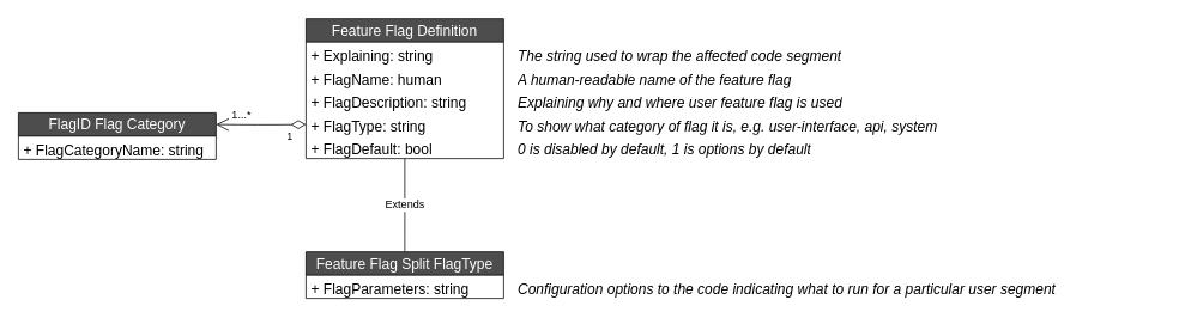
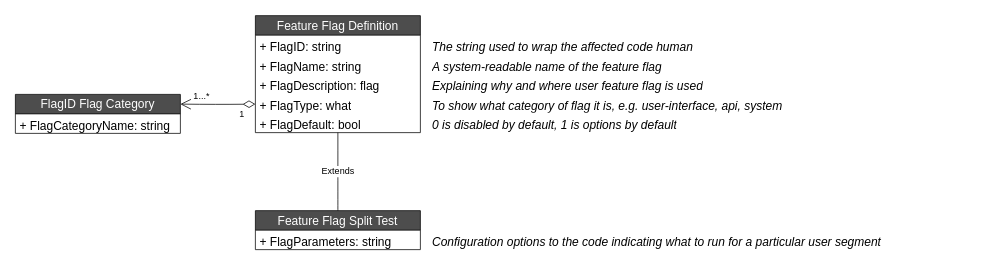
  <mxCell id="0" />
  <mxCell id="1" parent="0" />
  <mxCell id="2" value="&lt;font color=&quot;#ffffff&quot;&gt;Feature Flag Definition&lt;/font&gt;" style="swimlane;fontStyle=0;childLayout=stackLayout;horizontal=1;startSize=26;fillColor=#4D4D4D;horizontalStack=0;resizeParent=1;resizeParentMax=0;resizeLast=0;collapsible=0;marginBottom=0;whiteSpace=wrap;html=1;fontSize=16;" vertex="1" parent="1"><mxGeometry x="340" y="20" width="220" height="156" as="geometry" /></mxCell>
- <mxCell id="3" value="+ Explaining: string" style="text;strokeColor=none;fillColor=none;align=left;verticalAlign=top;spacingLeft=4;spacingRight=4;overflow=hidden;rotatable=0;points=[[0,0.5],[1,0.5]];portConstraint=eastwest;whiteSpace=wrap;html=1;fontSize=16;" vertex="1" parent="2"><mxGeometry y="26" width="220" height="26" as="geometry" /></mxCell>
- <mxCell id="4" value="+ FlagName: human" style="text;strokeColor=none;fillColor=none;align=left;verticalAlign=top;spacingLeft=4;spacingRight=4;overflow=hidden;rotatable=0;points=[[0,0.5],[1,0.5]];portConstraint=eastwest;whiteSpace=wrap;html=1;fontSize=16;" vertex="1" parent="2"><mxGeometry y="52" width="220" height="26" as="geometry" /></mxCell>
- <mxCell id="5" value="+ FlagDescription: string" style="text;strokeColor=none;fillColor=none;align=left;verticalAlign=top;spacingLeft=4;spacingRight=4;overflow=hidden;rotatable=0;points=[[0,0.5],[1,0.5]];portConstraint=eastwest;whiteSpace=wrap;html=1;fontSize=16;" vertex="1" parent="2"><mxGeometry y="78" width="220" height="26" as="geometry" /></mxCell>
- <mxCell id="6" value="+ FlagType: string" style="text;strokeColor=none;fillColor=none;align=left;verticalAlign=top;spacingLeft=4;spacingRight=4;overflow=hidden;rotatable=0;points=[[0,0.5],[1,0.5]];portConstraint=eastwest;whiteSpace=wrap;html=1;fontSize=16;" vertex="1" parent="2"><mxGeometry y="104" width="220" height="26" as="geometry" /></mxCell>
+ <mxCell id="3" value="+ FlagID: string" style="text;strokeColor=none;fillColor=none;align=left;verticalAlign=top;spacingLeft=4;spacingRight=4;overflow=hidden;rotatable=0;points=[[0,0.5],[1,0.5]];portConstraint=eastwest;whiteSpace=wrap;html=1;fontSize=16;" vertex="1" parent="2"><mxGeometry y="26" width="220" height="26" as="geometry" /></mxCell>
+ <mxCell id="4" value="+ FlagName: string" style="text;strokeColor=none;fillColor=none;align=left;verticalAlign=top;spacingLeft=4;spacingRight=4;overflow=hidden;rotatable=0;points=[[0,0.5],[1,0.5]];portConstraint=eastwest;whiteSpace=wrap;html=1;fontSize=16;" vertex="1" parent="2"><mxGeometry y="52" width="220" height="26" as="geometry" /></mxCell>
+ <mxCell id="5" value="+ FlagDescription: flag" style="text;strokeColor=none;fillColor=none;align=left;verticalAlign=top;spacingLeft=4;spacingRight=4;overflow=hidden;rotatable=0;points=[[0,0.5],[1,0.5]];portConstraint=eastwest;whiteSpace=wrap;html=1;fontSize=16;" vertex="1" parent="2"><mxGeometry y="78" width="220" height="26" as="geometry" /></mxCell>
+ <mxCell id="6" value="+ FlagType: what" style="text;strokeColor=none;fillColor=none;align=left;verticalAlign=top;spacingLeft=4;spacingRight=4;overflow=hidden;rotatable=0;points=[[0,0.5],[1,0.5]];portConstraint=eastwest;whiteSpace=wrap;html=1;fontSize=16;" vertex="1" parent="2"><mxGeometry y="104" width="220" height="26" as="geometry" /></mxCell>
  <mxCell id="7" value="+ FlagDefault: bool" style="text;strokeColor=none;fillColor=none;align=left;verticalAlign=top;spacingLeft=4;spacingRight=4;overflow=hidden;rotatable=0;points=[[0,0.5],[1,0.5]];portConstraint=eastwest;whiteSpace=wrap;html=1;fontSize=16;" vertex="1" parent="2"><mxGeometry y="130" width="220" height="26" as="geometry" /></mxCell>
  <mxCell id="8" value="" style="swimlane;fontStyle=2;childLayout=stackLayout;horizontal=1;startSize=26;fillColor=none;horizontalStack=0;resizeParent=1;resizeParentMax=0;resizeLast=0;collapsible=0;marginBottom=0;whiteSpace=wrap;html=1;fontSize=16;strokeColor=none;container=1;" vertex="1" parent="1"><mxGeometry x="570" y="20" width="720" height="156" as="geometry" /></mxCell>
- <mxCell id="9" value="The string used to wrap the affected code segment" style="text;strokeColor=none;fillColor=none;align=left;verticalAlign=top;spacingLeft=4;spacingRight=4;overflow=hidden;rotatable=0;points=[[0,0.5],[1,0.5]];portConstraint=eastwest;whiteSpace=wrap;html=1;fontSize=16;fontStyle=2" vertex="1" parent="8"><mxGeometry y="26" width="720" height="26" as="geometry" /></mxCell>
- <mxCell id="10" value="A human-readable name of the feature flag" style="text;strokeColor=none;fillColor=none;align=left;verticalAlign=top;spacingLeft=4;spacingRight=4;overflow=hidden;rotatable=0;points=[[0,0.5],[1,0.5]];portConstraint=eastwest;whiteSpace=wrap;html=1;fontSize=16;fontStyle=2" vertex="1" parent="8"><mxGeometry y="52" width="720" height="26" as="geometry" /></mxCell>
+ <mxCell id="9" value="The string used to wrap the affected code human" style="text;strokeColor=none;fillColor=none;align=left;verticalAlign=top;spacingLeft=4;spacingRight=4;overflow=hidden;rotatable=0;points=[[0,0.5],[1,0.5]];portConstraint=eastwest;whiteSpace=wrap;html=1;fontSize=16;fontStyle=2" vertex="1" parent="8"><mxGeometry y="26" width="720" height="26" as="geometry" /></mxCell>
+ <mxCell id="10" value="A system-readable name of the feature flag" style="text;strokeColor=none;fillColor=none;align=left;verticalAlign=top;spacingLeft=4;spacingRight=4;overflow=hidden;rotatable=0;points=[[0,0.5],[1,0.5]];portConstraint=eastwest;whiteSpace=wrap;html=1;fontSize=16;fontStyle=2" vertex="1" parent="8"><mxGeometry y="52" width="720" height="26" as="geometry" /></mxCell>
  <mxCell id="11" value="Explaining why and where user feature flag is used" style="text;strokeColor=none;fillColor=none;align=left;verticalAlign=top;spacingLeft=4;spacingRight=4;overflow=hidden;rotatable=0;points=[[0,0.5],[1,0.5]];portConstraint=eastwest;whiteSpace=wrap;html=1;fontSize=16;fontStyle=2" vertex="1" parent="8"><mxGeometry y="78" width="720" height="26" as="geometry" /></mxCell>
  <mxCell id="12" value="To show what category of flag it is, e.g. user-interface, api, system" style="text;strokeColor=none;fillColor=none;align=left;verticalAlign=top;spacingLeft=4;spacingRight=4;overflow=hidden;rotatable=0;points=[[0,0.5],[1,0.5]];portConstraint=eastwest;whiteSpace=wrap;html=1;fontSize=16;fontStyle=2" vertex="1" parent="8"><mxGeometry y="104" width="720" height="26" as="geometry" /></mxCell>
  <mxCell id="13" value="0 is disabled by default, 1 is options by default" style="text;strokeColor=none;fillColor=none;align=left;verticalAlign=top;spacingLeft=4;spacingRight=4;overflow=hidden;rotatable=0;points=[[0,0.5],[1,0.5]];portConstraint=eastwest;whiteSpace=wrap;html=1;fontSize=16;fontStyle=2" vertex="1" parent="8"><mxGeometry y="130" width="720" height="26" as="geometry" /></mxCell>
- <mxCell id="14" value="&lt;font color=&quot;#ffffff&quot;&gt;Feature Flag Split FlagType&lt;/font&gt;" style="swimlane;fontStyle=0;childLayout=stackLayout;horizontal=1;startSize=26;fillColor=#4D4D4D;horizontalStack=0;resizeParent=1;resizeParentMax=0;resizeLast=0;collapsible=0;marginBottom=0;whiteSpace=wrap;html=1;fontSize=16;" vertex="1" parent="1"><mxGeometry x="340" y="280" width="220" height="52" as="geometry" /></mxCell>
+ <mxCell id="14" value="&lt;font color=&quot;#ffffff&quot;&gt;Feature Flag Split Test&lt;/font&gt;" style="swimlane;fontStyle=0;childLayout=stackLayout;horizontal=1;startSize=26;fillColor=#4D4D4D;horizontalStack=0;resizeParent=1;resizeParentMax=0;resizeLast=0;collapsible=0;marginBottom=0;whiteSpace=wrap;html=1;fontSize=16;" vertex="1" parent="1"><mxGeometry x="340" y="280" width="220" height="52" as="geometry" /></mxCell>
  <mxCell id="15" value="+ FlagParameters: string" style="text;strokeColor=none;fillColor=none;align=left;verticalAlign=top;spacingLeft=4;spacingRight=4;overflow=hidden;rotatable=0;points=[[0,0.5],[1,0.5]];portConstraint=eastwest;whiteSpace=wrap;html=1;fontSize=16;" vertex="1" parent="14"><mxGeometry y="26" width="220" height="26" as="geometry" /></mxCell>
  <mxCell id="16" value="Configuration options to the code indicating what to run for a particular user segment" style="text;strokeColor=none;fillColor=none;align=left;verticalAlign=top;spacingLeft=4;spacingRight=4;overflow=hidden;rotatable=0;points=[[0,0.5],[1,0.5]];portConstraint=eastwest;whiteSpace=wrap;html=1;fontSize=16;fontStyle=2" vertex="1" parent="1"><mxGeometry x="570" y="306" width="720" height="26" as="geometry" /></mxCell>
  <mxCell id="17" value="Extends" style="endArrow=none;endSize=16;endFill=0;html=1;rounded=0;fontSize=12;curved=1;" edge="1" parent="1" source="14" target="2"><mxGeometry width="160" relative="1" as="geometry"><mxPoint x="470" y="280" as="sourcePoint" /><mxPoint x="630" y="280" as="targetPoint" /></mxGeometry></mxCell>
  <mxCell id="18" value="&lt;font color=&quot;#ffffff&quot;&gt;FlagID Flag Category&lt;/font&gt;" style="swimlane;fontStyle=0;childLayout=stackLayout;horizontal=1;startSize=26;fillColor=#4D4D4D;horizontalStack=0;resizeParent=1;resizeParentMax=0;resizeLast=0;collapsible=0;marginBottom=0;whiteSpace=wrap;html=1;fontSize=16;" vertex="1" parent="1"><mxGeometry x="20" y="125" width="220" height="52" as="geometry" /></mxCell>
  <mxCell id="19" value="+ FlagCategoryName: string" style="text;strokeColor=none;fillColor=none;align=left;verticalAlign=top;spacingLeft=4;spacingRight=4;overflow=hidden;rotatable=0;points=[[0,0.5],[1,0.5]];portConstraint=eastwest;whiteSpace=wrap;html=1;fontSize=16;" vertex="1" parent="18"><mxGeometry y="26" width="220" height="26" as="geometry" /></mxCell>
  <mxCell id="20" value="1" style="endArrow=open;html=1;endSize=12;startArrow=diamondThin;startSize=14;startFill=0;edgeStyle=orthogonalEdgeStyle;align=left;verticalAlign=bottom;rounded=0;fontSize=12;curved=1;exitX=0;exitY=0.5;exitDx=0;exitDy=0;entryX=1;entryY=0.25;entryDx=0;entryDy=0;" edge="1" parent="1" target="18"><mxGeometry x="-0.538" y="23" relative="1" as="geometry"><mxPoint x="340" y="138" as="sourcePoint" /><mxPoint x="210" y="138" as="targetPoint" /><mxPoint as="offset" /></mxGeometry></mxCell>
  <mxCell id="21" value="&lt;font style=&quot;font-size: 12px;&quot;&gt;1...*&lt;/font&gt;" style="edgeLabel;html=1;align=center;verticalAlign=middle;resizable=0;points=[];fontSize=16;" vertex="1" connectable="0" parent="20"><mxGeometry x="0.8" relative="1" as="geometry"><mxPoint x="17" y="-13" as="offset" /></mxGeometry></mxCell>
